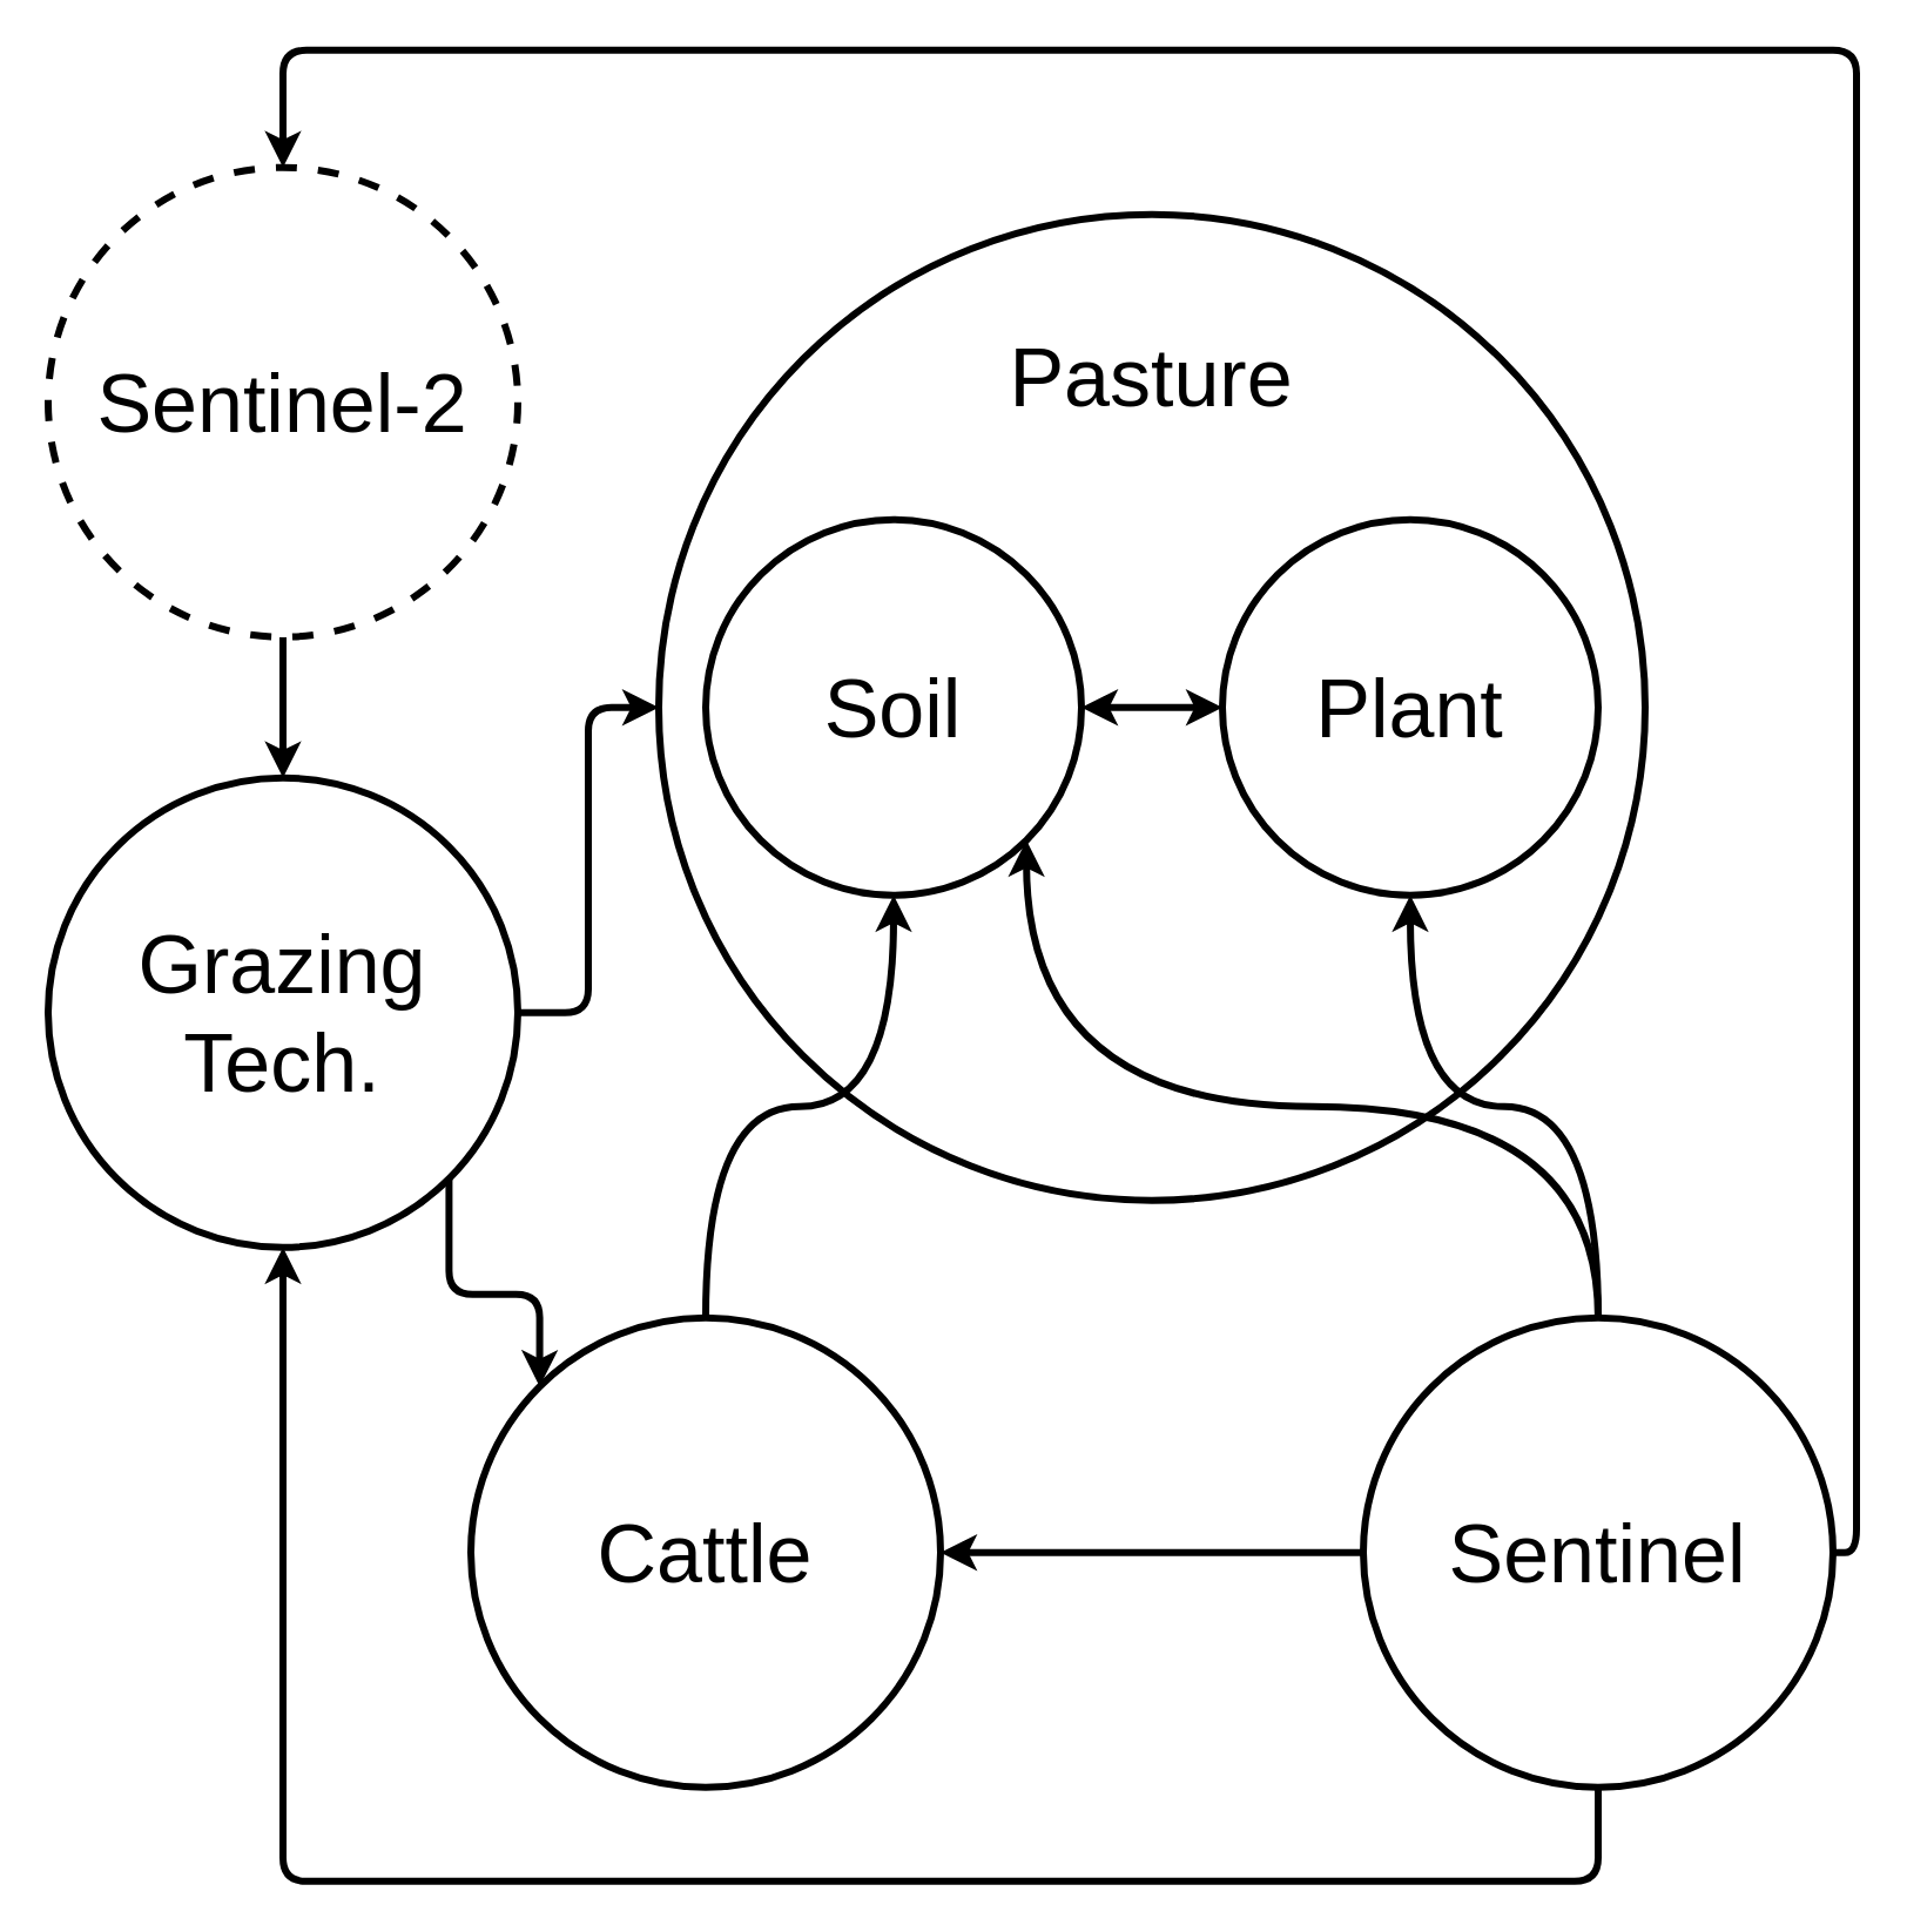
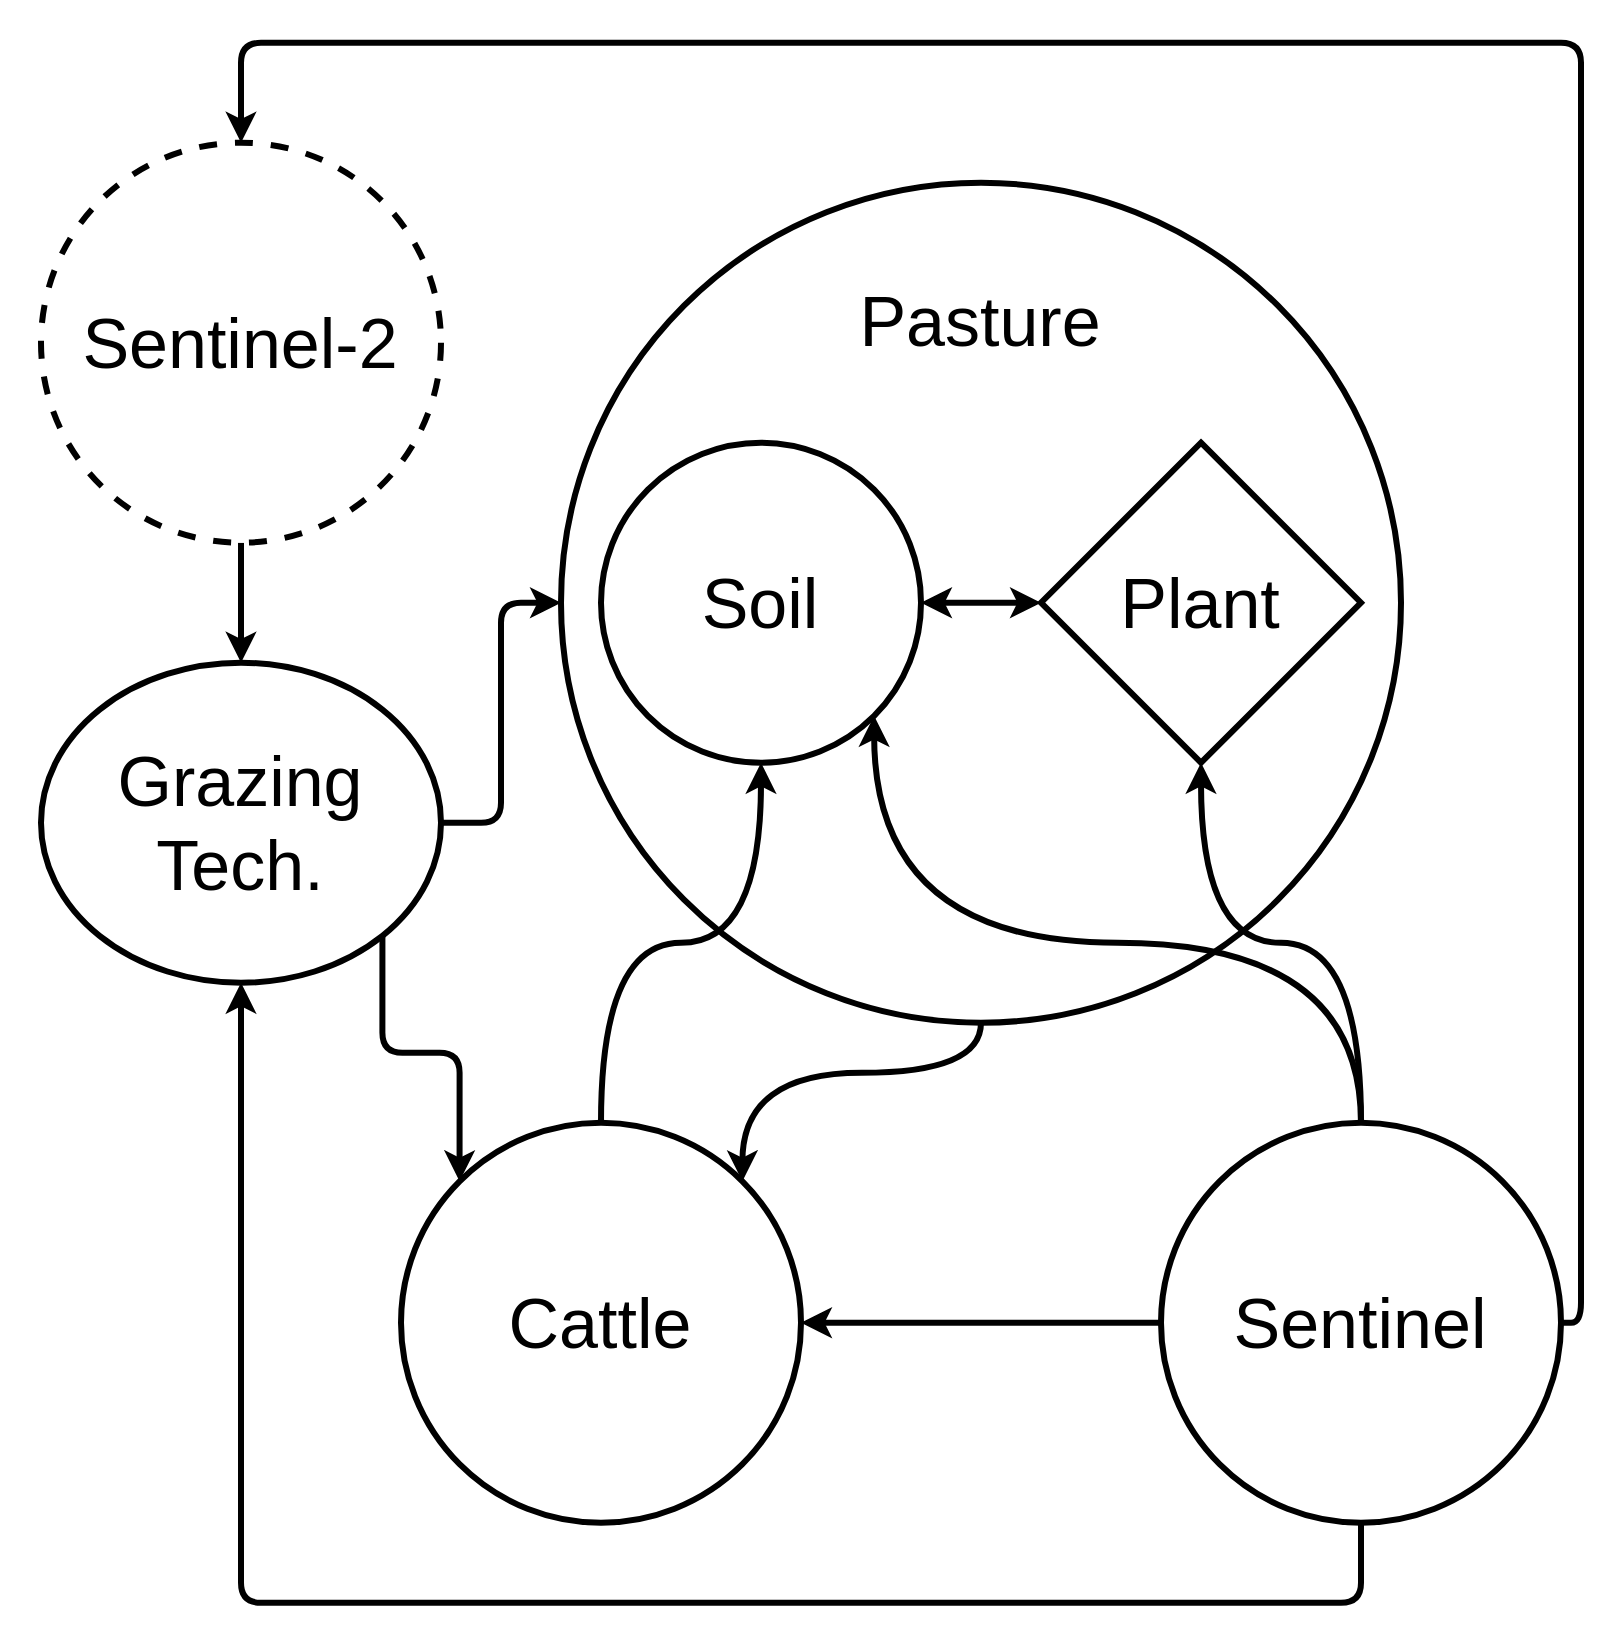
  <mxCell id="0" />
  <mxCell id="1" parent="0" />
+ <mxCell id="2" style="edgeStyle=orthogonalEdgeStyle;orthogonalLoop=1;jettySize=auto;html=1;exitX=0.5;exitY=1;exitDx=0;exitDy=0;entryX=1;entryY=0;entryDx=0;entryDy=0;startArrow=none;startFill=0;strokeColor=#000000;strokeWidth=3;curved=1;" parent="1" source="3" target="14" edge="1"><mxGeometry relative="1" as="geometry" /></mxCell>
  <mxCell id="3" value="&lt;span style=&quot;font-size: 35px&quot;&gt;&lt;br&gt;Pasture&lt;/span&gt;" style="ellipse;whiteSpace=wrap;html=1;aspect=fixed;horizontal=1;verticalAlign=top;strokeWidth=3;" parent="1" vertex="1"><mxGeometry x="280" y="90.86" width="420" height="420" as="geometry" /></mxCell>
  <mxCell id="4" style="edgeStyle=orthogonalEdgeStyle;curved=1;orthogonalLoop=1;jettySize=auto;html=1;exitX=0;exitY=0.5;exitDx=0;exitDy=0;entryX=1;entryY=0.5;entryDx=0;entryDy=0;strokeWidth=3;" parent="1" source="9" target="14" edge="1"><mxGeometry relative="1" as="geometry" /></mxCell>
  <mxCell id="5" style="edgeStyle=orthogonalEdgeStyle;curved=1;orthogonalLoop=1;jettySize=auto;html=1;exitX=0.5;exitY=0;exitDx=0;exitDy=0;entryX=0.5;entryY=1;entryDx=0;entryDy=0;startArrow=none;startFill=0;endArrow=classic;endFill=1;strokeWidth=3;" parent="1" source="9" target="10" edge="1"><mxGeometry relative="1" as="geometry" /></mxCell>
  <mxCell id="6" style="edgeStyle=orthogonalEdgeStyle;curved=1;orthogonalLoop=1;jettySize=auto;html=1;exitX=0.5;exitY=0;exitDx=0;exitDy=0;entryX=1;entryY=1;entryDx=0;entryDy=0;startArrow=none;startFill=0;endArrow=classic;endFill=1;strokeWidth=3;" parent="1" source="9" target="12" edge="1"><mxGeometry relative="1" as="geometry" /></mxCell>
  <mxCell id="7" style="edgeStyle=orthogonalEdgeStyle;orthogonalLoop=1;jettySize=auto;html=1;exitX=0.5;exitY=1;exitDx=0;exitDy=0;startArrow=none;startFill=0;endArrow=classic;endFill=1;strokeWidth=3;rounded=1;" parent="1" source="9" target="19" edge="1"><mxGeometry relative="1" as="geometry"><Array as="points"><mxPoint x="680" y="800.86" /><mxPoint x="120" y="800.86" /></Array></mxGeometry></mxCell>
  <mxCell id="8" style="edgeStyle=orthogonalEdgeStyle;orthogonalLoop=1;jettySize=auto;html=1;exitX=1;exitY=0.5;exitDx=0;exitDy=0;entryX=0.5;entryY=0;entryDx=0;entryDy=0;startArrow=none;startFill=0;endArrow=classic;endFill=1;strokeWidth=3;rounded=1;" parent="1" source="9" target="16" edge="1"><mxGeometry relative="1" as="geometry"><Array as="points"><mxPoint x="790" y="660.86" /><mxPoint x="790" y="20.86" /><mxPoint x="120" y="20.86" /></Array></mxGeometry></mxCell>
  <mxCell id="9" value="&lt;font style=&quot;font-size: 35px&quot;&gt;Sentinel&lt;/font&gt;" style="ellipse;whiteSpace=wrap;html=1;aspect=fixed;strokeWidth=3;" parent="1" vertex="1"><mxGeometry x="580" y="560.86" width="200" height="200" as="geometry" /></mxCell>
- <mxCell id="10" value="&lt;font style=&quot;font-size: 35px&quot;&gt;Plant&lt;/font&gt;" style="ellipse;whiteSpace=wrap;html=1;aspect=fixed;strokeWidth=3;" parent="1" vertex="1"><mxGeometry x="520" y="220.86" width="160" height="160" as="geometry" /></mxCell>
+ <mxCell id="10" value="&lt;font style=&quot;font-size: 35px&quot;&gt;Plant&lt;/font&gt;" style="rhombus;whiteSpace=wrap;html=1;aspect=fixed;strokeWidth=3;" parent="1" vertex="1"><mxGeometry x="520" y="220.86" width="160" height="160" as="geometry" /></mxCell>
  <mxCell id="11" style="edgeStyle=orthogonalEdgeStyle;curved=1;orthogonalLoop=1;jettySize=auto;html=1;exitX=1;exitY=0.5;exitDx=0;exitDy=0;entryX=0;entryY=0.5;entryDx=0;entryDy=0;strokeWidth=3;startArrow=classic;startFill=1;endArrow=classic;endFill=1;" parent="1" source="12" target="10" edge="1"><mxGeometry relative="1" as="geometry" /></mxCell>
  <mxCell id="12" value="&lt;font style=&quot;font-size: 35px&quot;&gt;Soil&lt;/font&gt;" style="ellipse;whiteSpace=wrap;html=1;aspect=fixed;strokeWidth=3;" parent="1" vertex="1"><mxGeometry x="300" y="220.86" width="160" height="160" as="geometry" /></mxCell>
  <mxCell id="13" style="edgeStyle=orthogonalEdgeStyle;curved=1;orthogonalLoop=1;jettySize=auto;html=1;exitX=0.5;exitY=0;exitDx=0;exitDy=0;entryX=0.5;entryY=1;entryDx=0;entryDy=0;startArrow=none;startFill=0;endArrow=classic;endFill=1;strokeWidth=3;" parent="1" source="14" target="12" edge="1"><mxGeometry relative="1" as="geometry" /></mxCell>
  <mxCell id="14" value="&lt;span style=&quot;font-size: 35px&quot;&gt;Cattle&lt;/span&gt;" style="ellipse;whiteSpace=wrap;html=1;aspect=fixed;strokeWidth=3;" parent="1" vertex="1"><mxGeometry x="200" y="560.86" width="200" height="200" as="geometry" /></mxCell>
  <mxCell id="15" style="edgeStyle=orthogonalEdgeStyle;curved=1;orthogonalLoop=1;jettySize=auto;html=1;exitX=0.5;exitY=1;exitDx=0;exitDy=0;entryX=0.5;entryY=0;entryDx=0;entryDy=0;startArrow=none;startFill=0;endArrow=classic;endFill=1;strokeWidth=3;" parent="1" source="16" target="19" edge="1"><mxGeometry relative="1" as="geometry" /></mxCell>
  <mxCell id="16" value="&lt;font style=&quot;font-size: 35px&quot;&gt;Sentinel-2&lt;/font&gt;" style="ellipse;whiteSpace=wrap;html=1;aspect=fixed;strokeWidth=3;dashed=1;" parent="1" vertex="1"><mxGeometry x="20" y="70.86" width="200" height="200" as="geometry" /></mxCell>
  <mxCell id="17" style="edgeStyle=orthogonalEdgeStyle;orthogonalLoop=1;jettySize=auto;html=1;exitX=1;exitY=0.5;exitDx=0;exitDy=0;entryX=0;entryY=0.5;entryDx=0;entryDy=0;startArrow=none;startFill=0;endArrow=classic;endFill=1;strokeWidth=3;rounded=1;" parent="1" source="19" target="3" edge="1"><mxGeometry relative="1" as="geometry" /></mxCell>
  <mxCell id="18" style="edgeStyle=orthogonalEdgeStyle;orthogonalLoop=1;jettySize=auto;html=1;exitX=1;exitY=1;exitDx=0;exitDy=0;entryX=0;entryY=0;entryDx=0;entryDy=0;startArrow=none;startFill=0;endArrow=classic;endFill=1;strokeWidth=3;rounded=1;" parent="1" source="19" target="14" edge="1"><mxGeometry relative="1" as="geometry" /></mxCell>
- <mxCell id="19" value="&lt;font style=&quot;font-size: 35px&quot;&gt;Grazing&lt;br&gt;Tech.&lt;br&gt;&lt;/font&gt;" style="ellipse;whiteSpace=wrap;html=1;aspect=fixed;strokeWidth=3;" parent="1" vertex="1"><mxGeometry x="20" y="330.86" width="200" height="200" as="geometry" /></mxCell>
+ <mxCell id="19" value="&lt;font style=&quot;font-size: 35px&quot;&gt;Grazing&lt;br&gt;Tech.&lt;br&gt;&lt;/font&gt;" style="ellipse;whiteSpace=wrap;html=1;aspect=fixed;strokeWidth=3;" parent="1" vertex="1"><mxGeometry x="20" y="330.86" width="200" height="160" as="geometry" /></mxCell>
